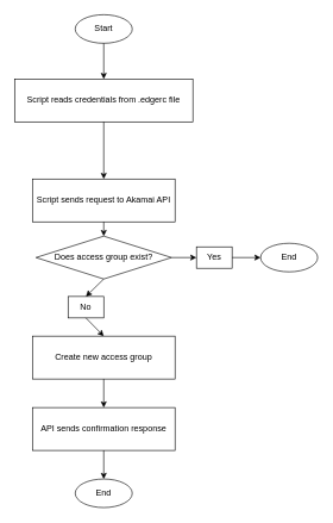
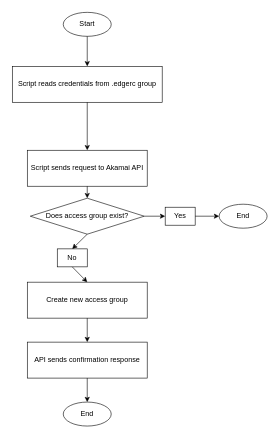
  <mxCell id="0" />
  <mxCell id="1" parent="0" />
  <mxCell id="2" value="Start" style="ellipse;whiteSpace=wrap;html=1;" parent="1" vertex="1"><mxGeometry x="105" y="20" width="80" height="40" as="geometry" /></mxCell>
- <mxCell id="3" value="Script reads credentials from .edgerc file" style="rounded=0;whiteSpace=wrap;html=1;" parent="1" vertex="1"><mxGeometry x="20" y="110" width="250" height="60" as="geometry" /></mxCell>
+ <mxCell id="3" value="Script reads credentials from .edgerc group" style="rounded=0;whiteSpace=wrap;html=1;" parent="1" vertex="1"><mxGeometry x="20" y="110" width="250" height="60" as="geometry" /></mxCell>
  <mxCell id="4" value="Script sends request to Akamai API" style="rounded=0;whiteSpace=wrap;html=1;" parent="1" vertex="1"><mxGeometry x="45" y="250" width="200" height="60" as="geometry" /></mxCell>
  <mxCell id="5" value="Does access group exist?" style="rhombus;whiteSpace=wrap;html=1;" parent="1" vertex="1"><mxGeometry x="50" y="330" width="190" height="60" as="geometry" /></mxCell>
  <mxCell id="6" value="End" style="ellipse;whiteSpace=wrap;html=1;" parent="1" vertex="1"><mxGeometry x="365" y="340" width="80" height="40" as="geometry" /></mxCell>
  <mxCell id="7" value="No" style="rounded=0;whiteSpace=wrap;html=1;" parent="1" vertex="1"><mxGeometry x="95" y="414.5" width="50" height="30" as="geometry" /></mxCell>
  <mxCell id="8" value="Create new access group" style="rounded=0;whiteSpace=wrap;html=1;" parent="1" vertex="1"><mxGeometry x="45" y="470" width="200" height="60" as="geometry" /></mxCell>
  <mxCell id="9" value="API sends confirmation response" style="rounded=0;whiteSpace=wrap;html=1;" parent="1" vertex="1"><mxGeometry x="45" y="570" width="200" height="60" as="geometry" /></mxCell>
  <mxCell id="10" value="End" style="ellipse;whiteSpace=wrap;html=1;" parent="1" vertex="1"><mxGeometry x="105" y="670" width="80" height="40" as="geometry" /></mxCell>
  <mxCell id="11" parent="1" source="2" target="3" edge="1"><mxGeometry relative="1" as="geometry" /></mxCell>
  <mxCell id="12" parent="1" source="3" target="4" edge="1"><mxGeometry relative="1" as="geometry" /></mxCell>
  <mxCell id="13" parent="1" source="4" target="5" edge="1"><mxGeometry relative="1" as="geometry" /></mxCell>
  <mxCell id="14" parent="1" source="8" target="9" edge="1"><mxGeometry relative="1" as="geometry" /></mxCell>
  <mxCell id="15" parent="1" source="9" target="10" edge="1"><mxGeometry relative="1" as="geometry" /></mxCell>
  <mxCell id="16" value="" parent="1" source="5" target="17" edge="1"><mxGeometry relative="1" as="geometry"><mxPoint x="240" y="360" as="sourcePoint" /><mxPoint x="305" y="360" as="targetPoint" /></mxGeometry></mxCell>
  <mxCell id="17" value="Yes" style="rounded=0;whiteSpace=wrap;html=1;" parent="1" vertex="1"><mxGeometry x="275" y="345" width="50" height="30" as="geometry" /></mxCell>
  <mxCell id="18" value="" style="endArrow=classic;html=1;rounded=0;exitX=1;exitY=0.5;exitDx=0;exitDy=0;entryX=0;entryY=0.5;entryDx=0;entryDy=0;" parent="1" source="17" target="6" edge="1"><mxGeometry width="50" height="50" relative="1" as="geometry"><mxPoint x="425" y="320" as="sourcePoint" /><mxPoint x="475" y="270" as="targetPoint" /></mxGeometry></mxCell>
  <mxCell id="19" value="" style="endArrow=classic;html=1;rounded=0;exitX=0.5;exitY=1;exitDx=0;exitDy=0;entryX=0.5;entryY=0;entryDx=0;entryDy=0;" parent="1" source="5" target="7" edge="1"><mxGeometry width="50" height="50" relative="1" as="geometry"><mxPoint x="415" y="410" as="sourcePoint" /><mxPoint x="465" y="360" as="targetPoint" /></mxGeometry></mxCell>
  <mxCell id="20" style="entryX=0.5;entryY=0;entryDx=0;entryDy=0;exitX=0.5;exitY=1;exitDx=0;exitDy=0;" parent="1" source="7" target="8" edge="1"><mxGeometry relative="1" as="geometry"><mxPoint x="315" y="384" as="sourcePoint" /><mxPoint x="615" y="372" as="targetPoint" /></mxGeometry></mxCell>
